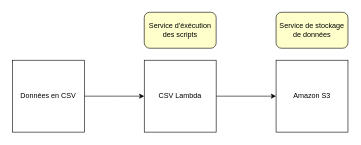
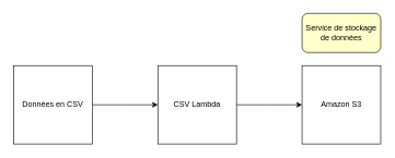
  <mxCell id="0" />
  <mxCell id="1" parent="0" />
  <mxCell id="2" value="" style="edgeStyle=orthogonalEdgeStyle;rounded=0;orthogonalLoop=1;jettySize=auto;html=1;" edge="1" parent="1" source="3"><mxGeometry relative="1" as="geometry"><mxPoint x="240" y="160" as="targetPoint" /></mxGeometry></mxCell>
  <mxCell id="3" value="Données en CSV" style="whiteSpace=wrap;html=1;aspect=fixed;" vertex="1" parent="1"><mxGeometry x="20" y="100" width="120" height="120" as="geometry" /></mxCell>
  <mxCell id="4" value="" style="edgeStyle=orthogonalEdgeStyle;rounded=0;orthogonalLoop=1;jettySize=auto;html=1;" edge="1" parent="1" source="5"><mxGeometry relative="1" as="geometry"><mxPoint x="460" y="160" as="targetPoint" /></mxGeometry></mxCell>
  <mxCell id="5" value="CSV Lambda" style="whiteSpace=wrap;html=1;aspect=fixed;" vertex="1" parent="1"><mxGeometry x="240" y="100" width="120" height="120" as="geometry" /></mxCell>
  <mxCell id="6" value="Amazon S3" style="whiteSpace=wrap;html=1;aspect=fixed;" vertex="1" parent="1"><mxGeometry x="460" y="100" width="120" height="120" as="geometry" /></mxCell>
- <mxCell id="7" value="Service d'éxécution des scripts" style="rounded=1;whiteSpace=wrap;html=1;fillColor=#FFFFCC;" vertex="1" parent="1"><mxGeometry x="240" width="120" height="60" as="geometry" y="20" /></mxCell>
  <mxCell id="8" value="Service de stockage de données" style="rounded=1;whiteSpace=wrap;html=1;fillColor=#FFFFCC;" vertex="1" parent="1"><mxGeometry x="460" width="120" height="60" as="geometry" y="20" /></mxCell>
